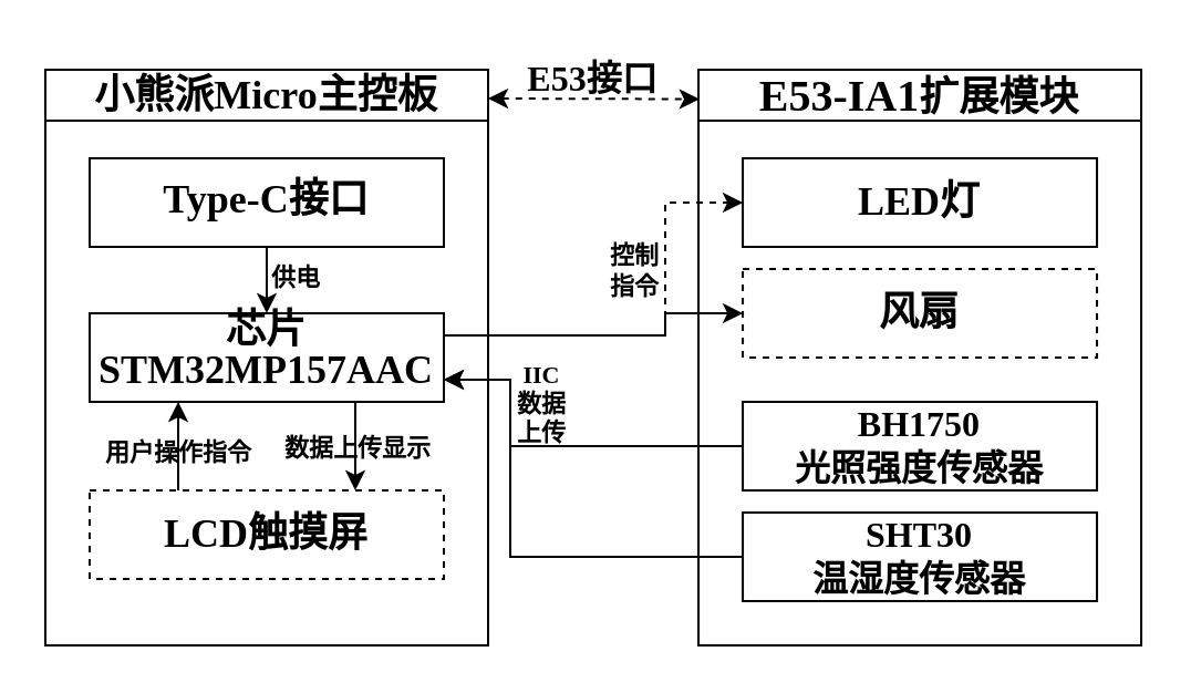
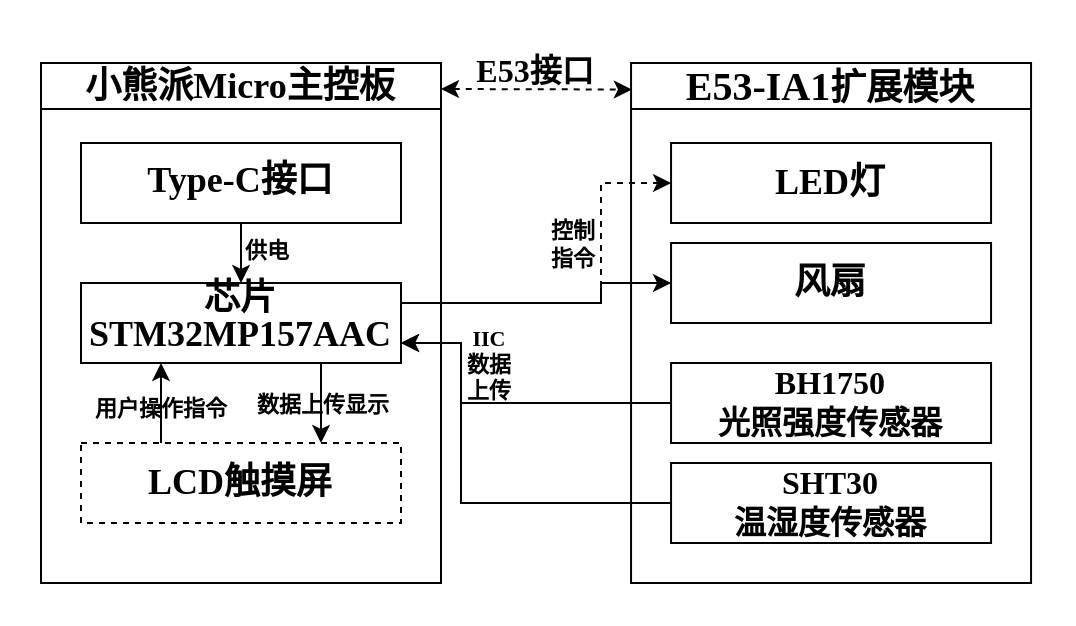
  <mxCell id="0" />
  <mxCell id="1" parent="0" />
  <mxCell id="2" value="&lt;font style=&quot;font-size: 18px;&quot;&gt;&lt;span style=&quot;font-family: 宋体;&quot;&gt;小熊派&lt;/span&gt;&lt;font style=&quot;font-size: 18px;&quot; face=&quot;Times New Roman&quot;&gt;Micro&lt;/font&gt;&lt;span style=&quot;font-family: 宋体;&quot;&gt;主控板&lt;/span&gt;&lt;/font&gt;" style="swimlane;whiteSpace=wrap;html=1;container=0;points=[[0,0,0,0,0],[0,0.25,0,0,0],[0,0.5,0,0,0],[0,0.75,0,0,0],[0,1,0,0,0],[0.25,0,0,0,0],[0.25,1,0,0,0],[0.5,0,0,0,0],[0.5,1,0,0,0],[0.75,0,0,0,0],[0.75,1,0,0,0],[1,0,0,0,0],[1,0.05,0,0,0],[1,0.25,0,0,0],[1,0.5,0,0,0],[1,0.75,0,0,0],[1,1,0,0,0]];" vertex="1" parent="1"><mxGeometry x="20" y="31" width="200" height="260" as="geometry"><mxRectangle x="-360" y="360" width="140" height="30" as="alternateBounds" /></mxGeometry></mxCell>
  <mxCell id="3" value="&lt;div style=&quot;line-height: 90%;&quot;&gt;&lt;span lang=&quot;EN-US&quot; style=&quot;&quot;&gt;&lt;font face=&quot;宋体&quot; style=&quot;font-size: 18px;&quot;&gt;芯片&lt;/font&gt;&lt;/span&gt;&lt;/div&gt;&lt;span lang=&quot;EN-US&quot; style=&quot;&quot;&gt;&lt;font face=&quot;Times New Roman&quot; style=&quot;font-size: 18px;&quot;&gt;STM32MP157AAC&lt;/font&gt;&lt;/span&gt;" style="rounded=0;whiteSpace=wrap;html=1;fontStyle=1;container=0;fillColor=none;" vertex="1" parent="2"><mxGeometry x="20" y="110" width="160" height="40" as="geometry" /></mxCell>
  <mxCell id="4" style="edgeStyle=orthogonalEdgeStyle;rounded=0;orthogonalLoop=1;jettySize=auto;html=1;exitX=0.5;exitY=1;exitDx=0;exitDy=0;entryX=0.5;entryY=0;entryDx=0;entryDy=0;" edge="1" parent="2" source="6" target="3"><mxGeometry relative="1" as="geometry" /></mxCell>
  <mxCell id="5" value="供电" style="edgeLabel;html=1;align=center;verticalAlign=middle;resizable=0;points=[];labelBackgroundColor=none;fontFamily=宋体;fontStyle=1" vertex="1" connectable="0" parent="4"><mxGeometry x="-0.157" y="-1" relative="1" as="geometry"><mxPoint x="13" as="offset" /></mxGeometry></mxCell>
  <mxCell id="6" value="&lt;div style=&quot;line-height: 90%;&quot;&gt;&lt;span style=&quot;font-size: 18px;&quot;&gt;&lt;font face=&quot;Times New Roman&quot;&gt;Type-C&lt;/font&gt;&lt;font face=&quot;宋体&quot;&gt;接口&lt;/font&gt;&lt;/span&gt;&lt;/div&gt;" style="rounded=0;whiteSpace=wrap;html=1;fontStyle=1;container=0;fillColor=none;" vertex="1" parent="2"><mxGeometry x="20" y="40" width="160" height="40" as="geometry" /></mxCell>
  <mxCell id="7" value="&lt;b style=&quot;font-size: 20px;&quot;&gt;&lt;font face=&quot;Times New Roman&quot;&gt;E53-IA1&lt;/font&gt;&lt;font style=&quot;font-size: 18px;&quot; face=&quot;宋体&quot;&gt;扩展模块&lt;/font&gt;&lt;/b&gt;" style="swimlane;whiteSpace=wrap;html=1;startSize=23;container=0;points=[[0,0,0,0,0],[0,0.06,0,0,0],[0,0.25,0,0,0],[0,0.5,0,0,0],[0,0.75,0,0,0],[0,1,0,0,0],[0.25,0,0,0,0],[0.25,1,0,0,0],[0.5,0,0,0,0],[0.5,1,0,0,0],[0.75,0,0,0,0],[0.75,1,0,0,0],[1,0,0,0,0],[1,0.25,0,0,0],[1,0.5,0,0,0],[1,0.75,0,0,0],[1,1,0,0,0]];" vertex="1" parent="1"><mxGeometry x="315.03" y="31" width="200" height="260" as="geometry" /></mxCell>
  <mxCell id="8" style="edgeStyle=orthogonalEdgeStyle;rounded=0;orthogonalLoop=1;jettySize=auto;html=1;exitX=0;exitY=0.5;exitDx=0;exitDy=0;entryX=1;entryY=0.75;entryDx=0;entryDy=0;" edge="1" parent="1" source="17" target="3"><mxGeometry relative="1" as="geometry"><Array as="points"><mxPoint x="230" y="201" /><mxPoint x="230" y="171" /></Array><mxPoint x="210" y="161" as="targetPoint" /></mxGeometry></mxCell>
  <mxCell id="9" style="edgeStyle=orthogonalEdgeStyle;rounded=0;orthogonalLoop=1;jettySize=auto;html=1;exitX=0;exitY=0.5;exitDx=0;exitDy=0;entryX=1;entryY=0.75;entryDx=0;entryDy=0;" edge="1" parent="1" source="16" target="3"><mxGeometry relative="1" as="geometry"><Array as="points"><mxPoint x="230" y="251" /><mxPoint x="230" y="171" /></Array><mxPoint x="210" y="161" as="targetPoint" /></mxGeometry></mxCell>
  <mxCell id="10" value="&lt;font face=&quot;Times New Roman&quot;&gt;IIC&lt;/font&gt;&lt;div&gt;数据&lt;/div&gt;&lt;div&gt;上传&lt;/div&gt;" style="edgeLabel;html=1;align=center;verticalAlign=middle;resizable=0;points=[];labelBackgroundColor=none;fontFamily=宋体;fontStyle=1;container=0;" vertex="1" connectable="0" parent="9"><mxGeometry x="0.315" relative="1" as="geometry"><mxPoint x="13" y="-34" as="offset" /></mxGeometry></mxCell>
  <mxCell id="11" style="edgeStyle=orthogonalEdgeStyle;rounded=0;orthogonalLoop=1;jettySize=auto;html=1;exitX=0.75;exitY=1;exitDx=0;exitDy=0;entryX=0.75;entryY=0;entryDx=0;entryDy=0;" edge="1" parent="1" source="3" target="15"><mxGeometry relative="1" as="geometry" /></mxCell>
  <mxCell id="12" value="数据上传显示" style="edgeLabel;html=1;align=center;verticalAlign=middle;resizable=0;points=[];labelBackgroundColor=none;fontFamily=宋体;fontStyle=1;container=0;" vertex="1" connectable="0" parent="11"><mxGeometry x="0.117" y="1" relative="1" as="geometry"><mxPoint x="-1" y="-2" as="offset" /></mxGeometry></mxCell>
  <mxCell id="13" style="edgeStyle=orthogonalEdgeStyle;rounded=0;orthogonalLoop=1;jettySize=auto;html=1;exitX=0.25;exitY=0;exitDx=0;exitDy=0;entryX=0.25;entryY=1;entryDx=0;entryDy=0;" edge="1" parent="1" source="15" target="3"><mxGeometry relative="1" as="geometry" /></mxCell>
  <mxCell id="14" value="用户操作指令" style="edgeLabel;html=1;align=center;verticalAlign=middle;resizable=0;points=[];labelBackgroundColor=none;fontFamily=宋体;fontStyle=1;container=0;" vertex="1" connectable="0" parent="13"><mxGeometry x="-0.076" relative="1" as="geometry"><mxPoint x="-1" as="offset" /></mxGeometry></mxCell>
  <mxCell id="15" value="&lt;font style=&quot;font-size: 18px;&quot;&gt;&lt;font face=&quot;Times New Roman&quot;&gt;LCD&lt;/font&gt;&lt;font face=&quot;宋体&quot;&gt;触摸屏&lt;/font&gt;&lt;/font&gt;" style="rounded=0;whiteSpace=wrap;html=1;fontStyle=1;container=0;fillColor=none;dashed=1;" vertex="1" parent="1"><mxGeometry x="40" y="221" width="160" height="40" as="geometry" /></mxCell>
  <mxCell id="16" value="&lt;span style=&quot;font-size:12.0pt;font-family:&lt;br/&gt;&amp;quot;Times New Roman&amp;quot;,serif;mso-fareast-font-family:宋体;mso-bidi-theme-font:minor-bidi;&lt;br/&gt;mso-ansi-language:EN-US;mso-fareast-language:ZH-CN;mso-bidi-language:AR-SA&quot; lang=&quot;EN-US&quot;&gt;&lt;font face=&quot;Times New Roman&quot;&gt;SHT30&lt;/font&gt;&lt;/span&gt;&lt;div&gt;&lt;span style=&quot;font-size:12.0pt;font-family:宋体;mso-ascii-font-family:&amp;quot;Times New Roman&amp;quot;;&lt;br/&gt;mso-hansi-font-family:&amp;quot;Times New Roman&amp;quot;;mso-bidi-font-family:&amp;quot;Times New Roman&amp;quot;;&lt;br/&gt;mso-bidi-theme-font:minor-bidi;mso-ansi-language:EN-US;mso-fareast-language:&lt;br/&gt;ZH-CN;mso-bidi-language:AR-SA&quot;&gt;温湿度传感器&lt;/span&gt;&lt;/div&gt;" style="rounded=0;whiteSpace=wrap;html=1;fontStyle=1;container=0;fillColor=none;" vertex="1" parent="1"><mxGeometry x="335.03" y="231" width="160" height="40" as="geometry" /></mxCell>
  <mxCell id="17" value="&lt;span style=&quot;font-size: 12pt;&quot; lang=&quot;EN-US&quot;&gt;&lt;font face=&quot;Times New Roman&quot;&gt;BH1750&lt;/font&gt;&lt;/span&gt;&lt;div&gt;&lt;span style=&quot;font-size:12.0pt;font-family:宋体;mso-ascii-font-family:&amp;quot;Times New Roman&amp;quot;;&lt;br/&gt;mso-hansi-font-family:&amp;quot;Times New Roman&amp;quot;;mso-bidi-font-family:&amp;quot;Times New Roman&amp;quot;;&lt;br/&gt;mso-bidi-theme-font:minor-bidi;mso-ansi-language:EN-US;mso-fareast-language:&lt;br/&gt;ZH-CN;mso-bidi-language:AR-SA&quot;&gt;光照强度传感器&lt;/span&gt;&lt;br&gt;&lt;/div&gt;" style="rounded=0;whiteSpace=wrap;html=1;fontStyle=1;container=0;fillColor=none;" vertex="1" parent="1"><mxGeometry x="335.03" y="181" width="160" height="40" as="geometry" /></mxCell>
  <mxCell id="18" value="&lt;font style=&quot;font-size: 18px;&quot; face=&quot;Times New Roman&quot;&gt;LED&lt;/font&gt;&lt;font style=&quot;font-size: 18px;&quot; face=&quot;宋体&quot;&gt;灯&lt;/font&gt;" style="rounded=0;whiteSpace=wrap;html=1;fontStyle=1;container=0;fillColor=none;" vertex="1" parent="1"><mxGeometry x="335.03" y="71" width="160" height="40" as="geometry" /></mxCell>
- <mxCell id="19" value="&lt;span style=&quot;font-size: 18px;&quot;&gt;&lt;font face=&quot;宋体&quot;&gt;风扇&lt;/font&gt;&lt;/span&gt;" style="rounded=0;whiteSpace=wrap;html=1;fontStyle=1;container=0;fillColor=none;dashed=1;" vertex="1" parent="1"><mxGeometry x="335.03" y="121" width="160" height="40" as="geometry" /></mxCell>
+ <mxCell id="19" value="&lt;span style=&quot;font-size: 18px;&quot;&gt;&lt;font face=&quot;宋体&quot;&gt;风扇&lt;/font&gt;&lt;/span&gt;" style="rounded=0;whiteSpace=wrap;html=1;fontStyle=1;container=0;fillColor=none;" vertex="1" parent="1"><mxGeometry x="335.03" y="121" width="160" height="40" as="geometry" /></mxCell>
  <mxCell id="20" style="edgeStyle=orthogonalEdgeStyle;rounded=0;orthogonalLoop=1;jettySize=auto;html=1;exitX=1;exitY=0.25;exitDx=0;exitDy=0;entryX=0;entryY=0.5;entryDx=0;entryDy=0;" edge="1" parent="1" source="3" target="19"><mxGeometry relative="1" as="geometry"><Array as="points"><mxPoint x="300" y="151" /><mxPoint x="300" y="141" /></Array></mxGeometry></mxCell>
  <mxCell id="21" style="edgeStyle=orthogonalEdgeStyle;rounded=0;orthogonalLoop=1;jettySize=auto;html=1;exitX=1;exitY=0.25;exitDx=0;exitDy=0;entryX=0;entryY=0.5;entryDx=0;entryDy=0;dashed=1;" edge="1" parent="1" source="3" target="18"><mxGeometry relative="1" as="geometry"><Array as="points"><mxPoint x="300" y="151" /><mxPoint x="300" y="91" /></Array></mxGeometry></mxCell>
  <mxCell id="22" value="&lt;span style=&quot;&quot;&gt;控制&lt;/span&gt;&lt;div style=&quot;&quot;&gt;指令&lt;/div&gt;" style="edgeLabel;html=1;align=center;verticalAlign=middle;resizable=0;points=[];labelBackgroundColor=none;fontFamily=宋体;fontStyle=1" vertex="1" connectable="0" parent="21"><mxGeometry x="-0.582" y="1" relative="1" as="geometry"><mxPoint x="44" y="-29" as="offset" /></mxGeometry></mxCell>
  <mxCell id="23" value="" style="endArrow=classic;startArrow=classic;html=1;rounded=0;exitX=1;exitY=0.05;exitDx=0;exitDy=0;exitPerimeter=0;entryX=0.002;entryY=0.051;entryDx=0;entryDy=0;entryPerimeter=0;dashed=1;" edge="1" parent="1" source="2" target="7"><mxGeometry width="50" height="50" relative="1" as="geometry"><mxPoint x="240" y="41" as="sourcePoint" /><mxPoint x="290" y="51" as="targetPoint" /></mxGeometry></mxCell>
  <mxCell id="24" value="&lt;b&gt;&lt;font face=&quot;Times New Roman&quot; style=&quot;font-size: 16px;&quot;&gt;E53&lt;/font&gt;&lt;font style=&quot;font-size: 16px;&quot; face=&quot;宋体&quot;&gt;接口&lt;/font&gt;&lt;/b&gt;" style="text;html=1;align=center;verticalAlign=middle;resizable=0;points=[];autosize=1;strokeColor=none;fillColor=none;" vertex="1" parent="1"><mxGeometry x="227" y="20" width="80" height="30" as="geometry" /></mxCell>
